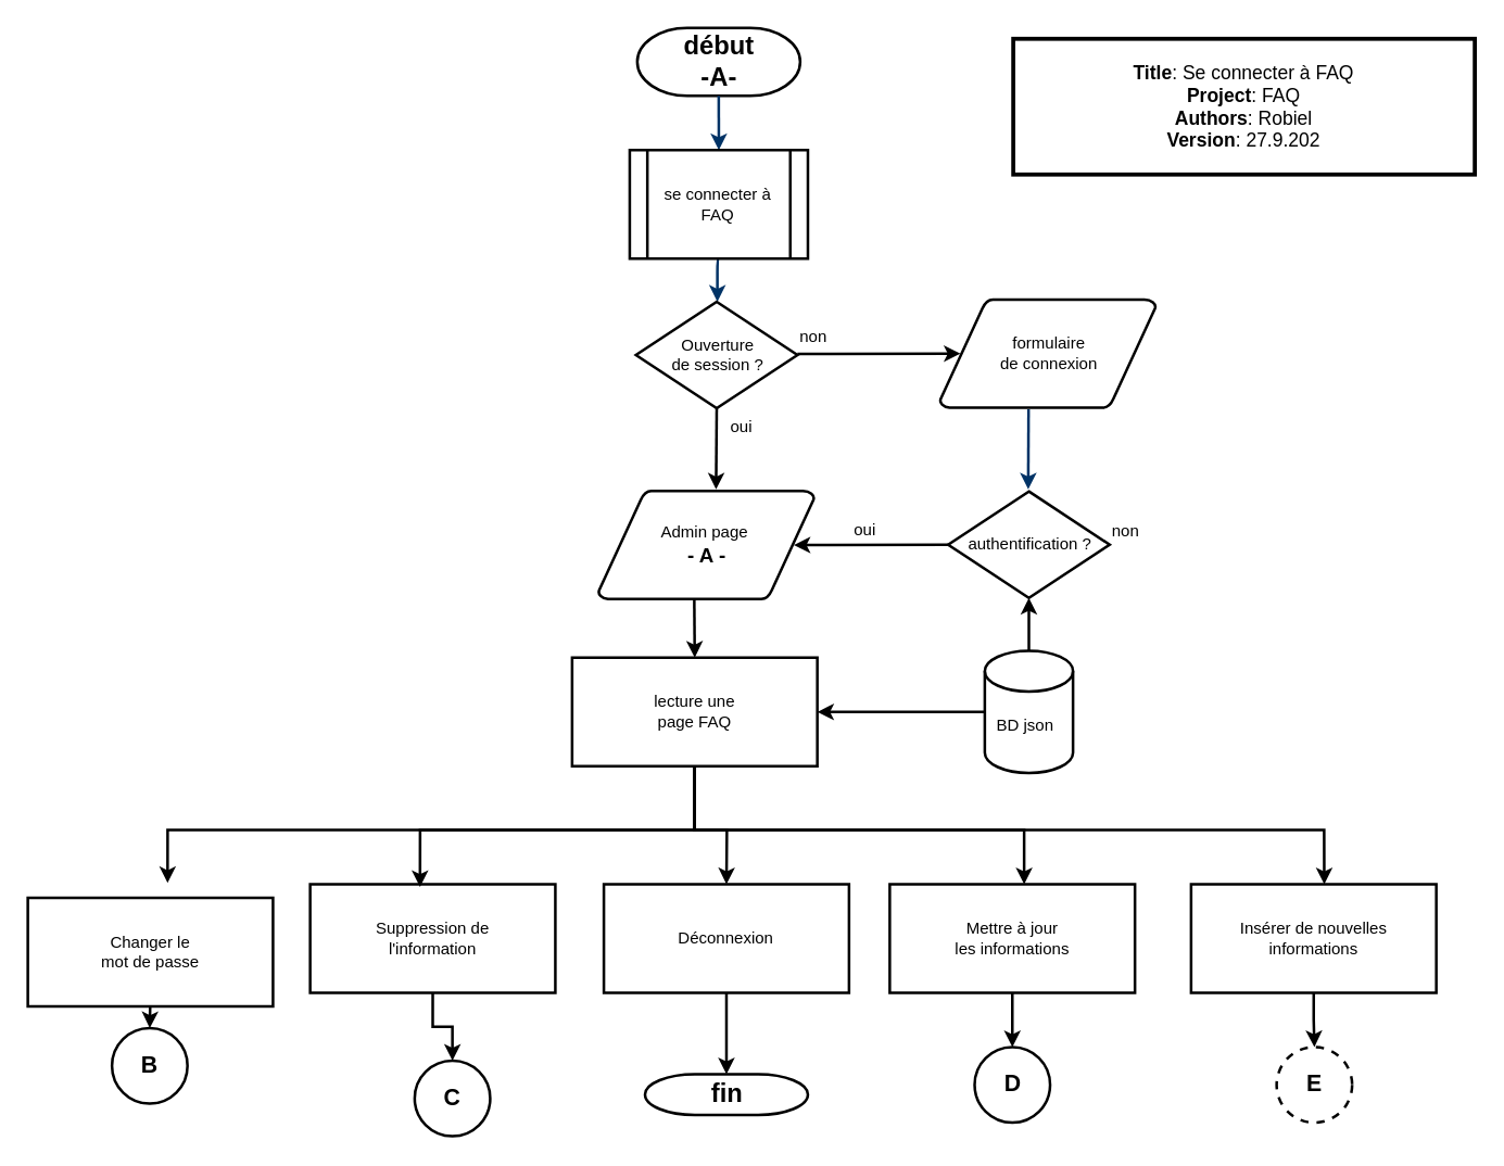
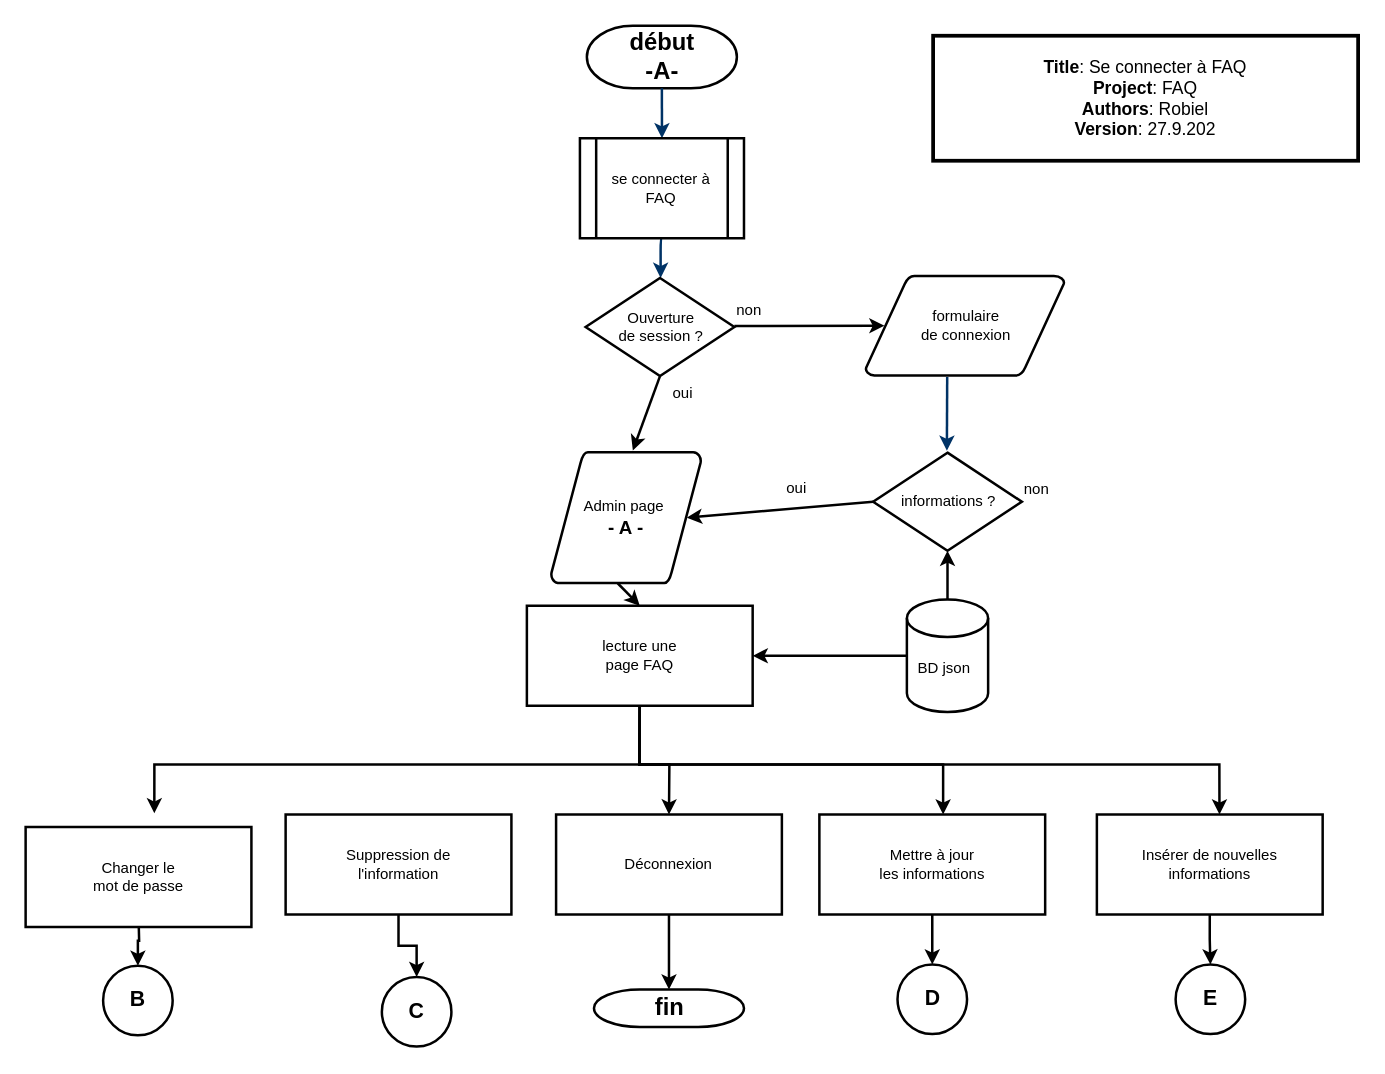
  <mxCell id="0" />
  <mxCell id="1" parent="0" />
  <mxCell id="2" value="&lt;b&gt;&lt;font style=&quot;font-size: 19px;&quot;&gt;début&lt;br&gt;-A-&lt;br&gt;&lt;/font&gt;&lt;/b&gt;" style="shape=mxgraph.flowchart.terminator;strokeWidth=2;gradientColor=none;gradientDirection=north;fontStyle=0;html=1;" vertex="1" parent="1"><mxGeometry x="469" y="20" width="120" height="50" as="geometry" /></mxCell>
  <mxCell id="3" style="fontStyle=1;strokeColor=#003366;strokeWidth=2;html=1;entryX=0.5;entryY=0;entryDx=0;entryDy=0;exitX=0.5;exitY=1;exitDx=0;exitDy=0;exitPerimeter=0;" edge="1" parent="1" source="2" target="37"><mxGeometry relative="1" as="geometry"><mxPoint x="538" y="110" as="targetPoint" /><mxPoint x="615" y="90" as="sourcePoint" /></mxGeometry></mxCell>
  <mxCell id="4" value="" style="edgeStyle=elbowEdgeStyle;elbow=horizontal;fontStyle=1;strokeColor=#003366;strokeWidth=2;html=1;entryX=0.5;entryY=0;entryDx=0;entryDy=0;entryPerimeter=0;exitX=0.5;exitY=1;exitDx=0;exitDy=0;" edge="1" parent="1" source="37" target="5"><mxGeometry x="208.75" y="-409" width="100" height="100" as="geometry"><mxPoint x="527.75" y="191" as="sourcePoint" /><mxPoint x="526.75" y="241" as="targetPoint" /></mxGeometry></mxCell>
  <mxCell id="5" value="Ouverture &lt;br&gt;de session ?" style="shape=mxgraph.flowchart.decision;strokeWidth=2;gradientColor=none;gradientDirection=north;fontStyle=0;html=1;" vertex="1" parent="1"><mxGeometry x="468" y="221.75" width="119" height="78.5" as="geometry" /></mxCell>
  <mxCell id="6" value="oui" style="text;fontStyle=0;html=1;strokeColor=none;gradientColor=none;fillColor=none;strokeWidth=2;" vertex="1" parent="1"><mxGeometry x="535.75" y="299.5" width="40" height="26" as="geometry" /></mxCell>
  <mxCell id="7" value="non" style="text;fontStyle=0;html=1;strokeColor=none;gradientColor=none;fillColor=none;strokeWidth=2;" vertex="1" parent="1"><mxGeometry x="587" y="234.25" width="40" height="26" as="geometry" /></mxCell>
  <mxCell id="8" value="" style="endArrow=classic;html=1;rounded=0;exitX=0;exitY=1;exitDx=0;exitDy=0;strokeWidth=2;entryX=0.095;entryY=0.5;entryDx=0;entryDy=0;entryPerimeter=0;" edge="1" parent="1" source="7" target="10"><mxGeometry width="50" height="50" relative="1" as="geometry"><mxPoint x="778" y="331" as="sourcePoint" /><mxPoint x="695" y="191" as="targetPoint" /></mxGeometry></mxCell>
- <mxCell id="9" value="authentification ?" style="shape=mxgraph.flowchart.decision;strokeWidth=2;gradientColor=none;gradientDirection=north;fontStyle=0;html=1;" vertex="1" parent="1"><mxGeometry x="698" y="361.5" width="119" height="78.5" as="geometry" /></mxCell>
+ <mxCell id="9" value="informations ?" style="shape=mxgraph.flowchart.decision;strokeWidth=2;gradientColor=none;gradientDirection=north;fontStyle=0;html=1;" vertex="1" parent="1"><mxGeometry x="698" y="361.5" width="119" height="78.5" as="geometry" /></mxCell>
  <mxCell id="10" value="formulaire &lt;br&gt;de connexion" style="shape=mxgraph.flowchart.data;strokeWidth=2;gradientColor=none;gradientDirection=north;fontStyle=0;html=1;" vertex="1" parent="1"><mxGeometry x="692" y="220" width="159" height="80" as="geometry" /></mxCell>
  <mxCell id="11" value="" style="edgeStyle=elbowEdgeStyle;elbow=horizontal;fontStyle=1;strokeColor=#003366;strokeWidth=2;html=1;entryX=0.5;entryY=0;entryDx=0;entryDy=0;entryPerimeter=0;" edge="1" parent="1"><mxGeometry x="438.25" y="-299" width="100" height="100" as="geometry"><mxPoint x="757.25" y="301" as="sourcePoint" /><mxPoint x="757" y="360" as="targetPoint" /></mxGeometry></mxCell>
  <mxCell id="12" value="non" style="text;fontStyle=0;html=1;strokeColor=none;gradientColor=none;fillColor=none;strokeWidth=2;" vertex="1" parent="1"><mxGeometry x="817" y="377" width="40" height="26" as="geometry" /></mxCell>
- <mxCell id="13" value="Admin page&amp;nbsp;&lt;br&gt;&lt;b&gt;&lt;font style=&quot;font-size: 15px;&quot;&gt;- A -&lt;/font&gt;&lt;/b&gt;" style="shape=mxgraph.flowchart.data;strokeWidth=2;gradientColor=none;gradientDirection=north;fontStyle=0;html=1;" vertex="1" parent="1"><mxGeometry x="440.37" y="361" width="159" height="80" as="geometry" /></mxCell>
+ <mxCell id="13" value="Admin page&amp;nbsp;&lt;br&gt;&lt;b&gt;&lt;font style=&quot;font-size: 15px;&quot;&gt;- A -&lt;/font&gt;&lt;/b&gt;" style="shape=mxgraph.flowchart.data;strokeWidth=2;gradientColor=none;gradientDirection=north;fontStyle=0;html=1;" vertex="1" parent="1"><mxGeometry x="440.37" y="361" width="120" height="105" as="geometry" /></mxCell>
  <mxCell id="14" value="" style="endArrow=classic;html=1;rounded=0;strokeWidth=2;entryX=0.905;entryY=0.5;entryDx=0;entryDy=0;entryPerimeter=0;exitX=0;exitY=0.5;exitDx=0;exitDy=0;exitPerimeter=0;" edge="1" parent="1" source="9" target="13"><mxGeometry width="50" height="50" relative="1" as="geometry"><mxPoint x="698" y="401" as="sourcePoint" /><mxPoint x="595" y="401" as="targetPoint" /></mxGeometry></mxCell>
  <mxCell id="15" value="oui" style="text;fontStyle=0;html=1;strokeColor=none;gradientColor=none;fillColor=none;strokeWidth=2;" vertex="1" parent="1"><mxGeometry x="627" y="376" width="40" height="26" as="geometry" /></mxCell>
  <mxCell id="16" value="" style="endArrow=classic;html=1;rounded=0;entryX=0.5;entryY=0;entryDx=0;entryDy=0;strokeWidth=2;exitX=0.444;exitY=1;exitDx=0;exitDy=0;exitPerimeter=0;" edge="1" parent="1" source="13" target="28"><mxGeometry width="50" height="50" relative="1" as="geometry"><mxPoint x="521" y="436" as="sourcePoint" /><mxPoint x="520.027" y="495.04" as="targetPoint" /></mxGeometry></mxCell>
  <mxCell id="17" value="" style="shape=cylinder3;whiteSpace=wrap;html=1;boundedLbl=1;backgroundOutline=1;size=15;strokeWidth=2;" vertex="1" parent="1"><mxGeometry x="725" y="479" width="65" height="90" as="geometry" /></mxCell>
  <mxCell id="18" value="BD json" style="text;html=1;strokeColor=none;fillColor=none;align=center;verticalAlign=middle;whiteSpace=wrap;rounded=0;strokeWidth=2;" vertex="1" parent="1"><mxGeometry x="725" y="519" width="60" height="30" as="geometry" /></mxCell>
  <mxCell id="19" value="&lt;b&gt;&lt;font style=&quot;font-size: 19px;&quot;&gt;fin&lt;/font&gt;&lt;/b&gt;" style="shape=mxgraph.flowchart.terminator;strokeWidth=2;gradientColor=none;gradientDirection=north;fontStyle=0;html=1;" vertex="1" parent="1"><mxGeometry x="474.69" y="791" width="120" height="30" as="geometry" /></mxCell>
  <mxCell id="20" style="edgeStyle=orthogonalEdgeStyle;rounded=0;orthogonalLoop=1;jettySize=auto;html=1;exitX=0.5;exitY=1;exitDx=0;exitDy=0;entryX=0.5;entryY=0;entryDx=0;entryDy=0;strokeWidth=2;" edge="1" parent="1" source="21" target="33"><mxGeometry relative="1" as="geometry" /></mxCell>
  <mxCell id="21" value="&lt;span style=&quot;&quot;&gt;Mettre à jour&lt;/span&gt;&lt;br style=&quot;&quot;&gt;&lt;span style=&quot;&quot;&gt;les informations&lt;/span&gt;" style="rounded=0;whiteSpace=wrap;html=1;strokeWidth=2;" vertex="1" parent="1"><mxGeometry x="655" y="651" width="180.63" height="80" as="geometry" /></mxCell>
  <mxCell id="22" style="edgeStyle=orthogonalEdgeStyle;rounded=0;orthogonalLoop=1;jettySize=auto;html=1;entryX=0.5;entryY=0;entryDx=0;entryDy=0;strokeWidth=2;" edge="1" parent="1" target="31"><mxGeometry relative="1" as="geometry"><mxPoint x="110.3" y="731" as="sourcePoint" /></mxGeometry></mxCell>
  <mxCell id="23" value="&lt;span style=&quot;&quot;&gt;Changer le&lt;/span&gt;&lt;br style=&quot;&quot;&gt;&lt;span style=&quot;&quot;&gt;mot de passe&lt;/span&gt;" style="rounded=0;whiteSpace=wrap;html=1;strokeWidth=2;" vertex="1" parent="1"><mxGeometry x="20" y="661" width="180.63" height="80" as="geometry" /></mxCell>
  <mxCell id="24" style="edgeStyle=orthogonalEdgeStyle;rounded=0;orthogonalLoop=1;jettySize=auto;html=1;exitX=0.5;exitY=1;exitDx=0;exitDy=0;entryX=0.5;entryY=0;entryDx=0;entryDy=0;strokeWidth=2;" edge="1" parent="1" source="25" target="32"><mxGeometry relative="1" as="geometry" /></mxCell>
  <mxCell id="25" value="&lt;span style=&quot;&quot;&gt;Suppression de&lt;/span&gt;&lt;br style=&quot;&quot;&gt;&lt;span style=&quot;&quot;&gt;l'information&lt;/span&gt;" style="rounded=0;whiteSpace=wrap;html=1;strokeWidth=2;" vertex="1" parent="1"><mxGeometry x="228" y="651" width="180.63" height="80" as="geometry" /></mxCell>
  <mxCell id="26" style="edgeStyle=orthogonalEdgeStyle;rounded=0;orthogonalLoop=1;jettySize=auto;html=1;exitX=0.5;exitY=1;exitDx=0;exitDy=0;strokeWidth=2;" edge="1" parent="1" source="27" target="19"><mxGeometry relative="1" as="geometry" /></mxCell>
  <mxCell id="27" value="Déconnexion" style="rounded=0;whiteSpace=wrap;html=1;strokeWidth=2;" vertex="1" parent="1"><mxGeometry x="444.37" y="651" width="180.63" height="80" as="geometry" /></mxCell>
  <mxCell id="28" value="&lt;span style=&quot;&quot;&gt;lecture une&lt;/span&gt;&lt;br style=&quot;&quot;&gt;&lt;span style=&quot;&quot;&gt;page FAQ&lt;/span&gt;" style="rounded=0;whiteSpace=wrap;html=1;strokeWidth=2;" vertex="1" parent="1"><mxGeometry x="421" y="484" width="180.63" height="80" as="geometry" /></mxCell>
  <mxCell id="29" style="edgeStyle=orthogonalEdgeStyle;rounded=0;orthogonalLoop=1;jettySize=auto;html=1;exitX=0.5;exitY=1;exitDx=0;exitDy=0;strokeWidth=2;" edge="1" parent="1" source="30" target="34"><mxGeometry relative="1" as="geometry" /></mxCell>
  <mxCell id="30" value="Insérer de nouvelles&lt;br&gt;informations" style="rounded=0;whiteSpace=wrap;html=1;strokeWidth=2;" vertex="1" parent="1"><mxGeometry x="877" y="651" width="180.63" height="80" as="geometry" /></mxCell>
- <mxCell id="31" value="&lt;b&gt;&lt;font style=&quot;font-size: 17px;&quot;&gt;B&lt;/font&gt;&lt;/b&gt;" style="ellipse;whiteSpace=wrap;html=1;aspect=fixed;strokeWidth=2;" vertex="1" parent="1"><mxGeometry x="82" y="757" width="55.63" height="55.63" as="geometry" /></mxCell>
+ <mxCell id="31" value="&lt;b&gt;&lt;font style=&quot;font-size: 17px;&quot;&gt;B&lt;/font&gt;&lt;/b&gt;" style="ellipse;whiteSpace=wrap;html=1;aspect=fixed;strokeWidth=2;" vertex="1" parent="1"><mxGeometry x="82" y="772" width="55.63" height="55.63" as="geometry" /></mxCell>
  <mxCell id="32" value="&lt;b&gt;&lt;font style=&quot;font-size: 17px;&quot;&gt;C&lt;/font&gt;&lt;/b&gt;" style="ellipse;whiteSpace=wrap;html=1;aspect=fixed;strokeWidth=2;" vertex="1" parent="1"><mxGeometry x="305" y="781" width="55.63" height="55.63" as="geometry" /></mxCell>
  <mxCell id="33" value="&lt;b&gt;&lt;font style=&quot;font-size: 17px;&quot;&gt;D&lt;/font&gt;&lt;/b&gt;" style="ellipse;whiteSpace=wrap;html=1;aspect=fixed;strokeWidth=2;" vertex="1" parent="1"><mxGeometry x="717.5" y="771" width="55.63" height="55.63" as="geometry" /></mxCell>
- <mxCell id="34" value="&lt;b&gt;&lt;font style=&quot;font-size: 17px;&quot;&gt;E&lt;/font&gt;&lt;/b&gt;" style="ellipse;whiteSpace=wrap;html=1;aspect=fixed;strokeWidth=2;dashed=1;" vertex="1" parent="1"><mxGeometry x="940" y="771" width="55.63" height="55.63" as="geometry" /></mxCell>
+ <mxCell id="34" value="&lt;b&gt;&lt;font style=&quot;font-size: 17px;&quot;&gt;E&lt;/font&gt;&lt;/b&gt;" style="ellipse;whiteSpace=wrap;html=1;aspect=fixed;strokeWidth=2;" vertex="1" parent="1"><mxGeometry x="940" y="771" width="55.63" height="55.63" as="geometry" /></mxCell>
  <mxCell id="35" value="" style="endArrow=classic;html=1;rounded=0;exitX=0.5;exitY=0;exitDx=0;exitDy=0;exitPerimeter=0;entryX=0.5;entryY=1;entryDx=0;entryDy=0;entryPerimeter=0;strokeWidth=2;" edge="1" parent="1" source="17" target="9"><mxGeometry width="50" height="50" relative="1" as="geometry"><mxPoint x="535" y="411" as="sourcePoint" /><mxPoint x="585" y="361" as="targetPoint" /></mxGeometry></mxCell>
  <mxCell id="36" value="" style="endArrow=classic;html=1;rounded=0;entryX=1;entryY=0.5;entryDx=0;entryDy=0;exitX=0;exitY=0.5;exitDx=0;exitDy=0;exitPerimeter=0;strokeWidth=2;" edge="1" parent="1" source="17" target="28"><mxGeometry width="50" height="50" relative="1" as="geometry"><mxPoint x="535" y="401" as="sourcePoint" /><mxPoint x="585" y="351" as="targetPoint" /></mxGeometry></mxCell>
  <mxCell id="37" value="&lt;div style=&quot;&quot;&gt;se connecter à FAQ&lt;br&gt;&lt;/div&gt;" style="shape=process;whiteSpace=wrap;html=1;backgroundOutline=1;strokeWidth=2;" vertex="1" parent="1"><mxGeometry x="463.44" y="110" width="131.25" height="80" as="geometry" /></mxCell>
  <mxCell id="38" value="" style="endArrow=classic;html=1;rounded=0;strokeWidth=2;exitX=0.5;exitY=1;exitDx=0;exitDy=0;exitPerimeter=0;entryX=0.545;entryY=-0.012;entryDx=0;entryDy=0;entryPerimeter=0;" edge="1" parent="1" source="5" target="13"><mxGeometry width="50" height="50" relative="1" as="geometry"><mxPoint x="855" y="381" as="sourcePoint" /><mxPoint x="905" y="331" as="targetPoint" /></mxGeometry></mxCell>
  <mxCell id="39" value="" style="endArrow=classic;html=1;rounded=0;strokeWidth=2;entryX=0.543;entryY=0;entryDx=0;entryDy=0;entryPerimeter=0;exitX=0.5;exitY=1;exitDx=0;exitDy=0;" edge="1" parent="1" source="28" target="30"><mxGeometry width="50" height="50" relative="1" as="geometry"><mxPoint x="855" y="371" as="sourcePoint" /><mxPoint x="905" y="321" as="targetPoint" /><Array as="points"><mxPoint x="511" y="611" /><mxPoint x="975" y="611" /></Array></mxGeometry></mxCell>
  <mxCell id="40" value="" style="endArrow=classic;html=1;rounded=0;strokeWidth=2;exitX=0.5;exitY=1;exitDx=0;exitDy=0;" edge="1" parent="1" source="28"><mxGeometry width="50" height="50" relative="1" as="geometry"><mxPoint x="855" y="371" as="sourcePoint" /><mxPoint x="754" y="651" as="targetPoint" /><Array as="points"><mxPoint x="511" y="611" /><mxPoint x="754" y="611" /></Array></mxGeometry></mxCell>
  <mxCell id="41" value="" style="endArrow=classic;html=1;rounded=0;strokeWidth=2;exitX=0.5;exitY=1;exitDx=0;exitDy=0;entryX=0.5;entryY=0;entryDx=0;entryDy=0;" edge="1" parent="1" source="28" target="27"><mxGeometry width="50" height="50" relative="1" as="geometry"><mxPoint x="855" y="371" as="sourcePoint" /><mxPoint x="905" y="321" as="targetPoint" /><Array as="points"><mxPoint x="511" y="611" /><mxPoint x="535" y="611" /></Array></mxGeometry></mxCell>
- <mxCell id="42" value="" style="endArrow=classic;html=1;rounded=0;strokeWidth=2;exitX=0.5;exitY=1;exitDx=0;exitDy=0;entryX=0.448;entryY=0.025;entryDx=0;entryDy=0;entryPerimeter=0;" edge="1" parent="1" source="28" target="25"><mxGeometry width="50" height="50" relative="1" as="geometry"><mxPoint x="855" y="371" as="sourcePoint" /><mxPoint x="905" y="321" as="targetPoint" /><Array as="points"><mxPoint x="511" y="611" /><mxPoint x="309" y="611" /></Array></mxGeometry></mxCell>
  <mxCell id="43" value="" style="endArrow=classic;html=1;rounded=0;strokeWidth=2;exitX=0.5;exitY=1;exitDx=0;exitDy=0;entryX=0.57;entryY=-0.012;entryDx=0;entryDy=0;entryPerimeter=0;" edge="1" parent="1" source="28"><mxGeometry width="50" height="50" relative="1" as="geometry"><mxPoint x="855" y="371" as="sourcePoint" /><mxPoint x="122.959" y="650.04" as="targetPoint" /><Array as="points"><mxPoint x="511" y="611" /><mxPoint x="123" y="611" /></Array></mxGeometry></mxCell>
  <mxCell id="44" value="&lt;font style=&quot;font-size: 14px;&quot;&gt;&lt;b&gt;Title&lt;/b&gt;: Se connecter à FAQ&lt;br&gt;&lt;b&gt;Project&lt;/b&gt;: FAQ&lt;br&gt;&lt;b&gt;Authors&lt;/b&gt;: Robiel&lt;br&gt;&lt;b&gt;Version&lt;/b&gt;: 27.9.202&lt;/font&gt;" style="rounded=0;whiteSpace=wrap;html=1;strokeWidth=3;" vertex="1" parent="1"><mxGeometry x="746" y="28" width="340" height="100" as="geometry" /></mxCell>
